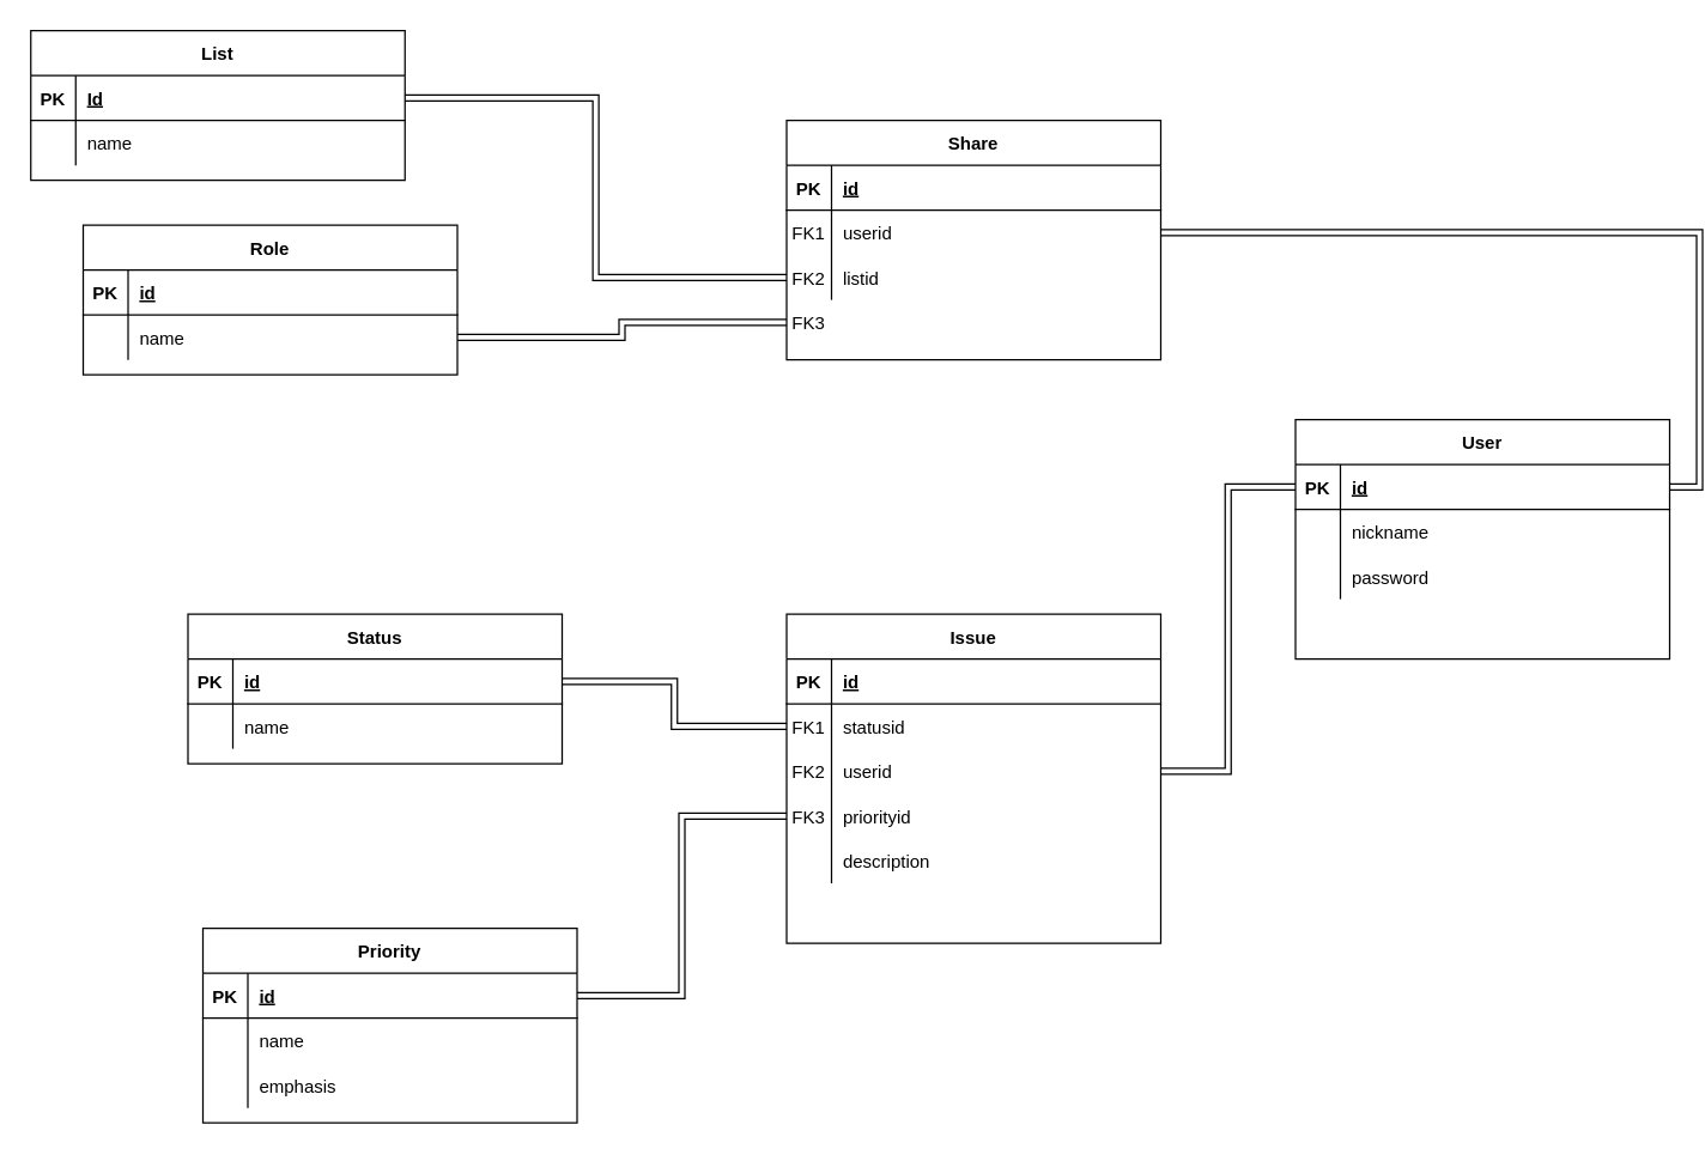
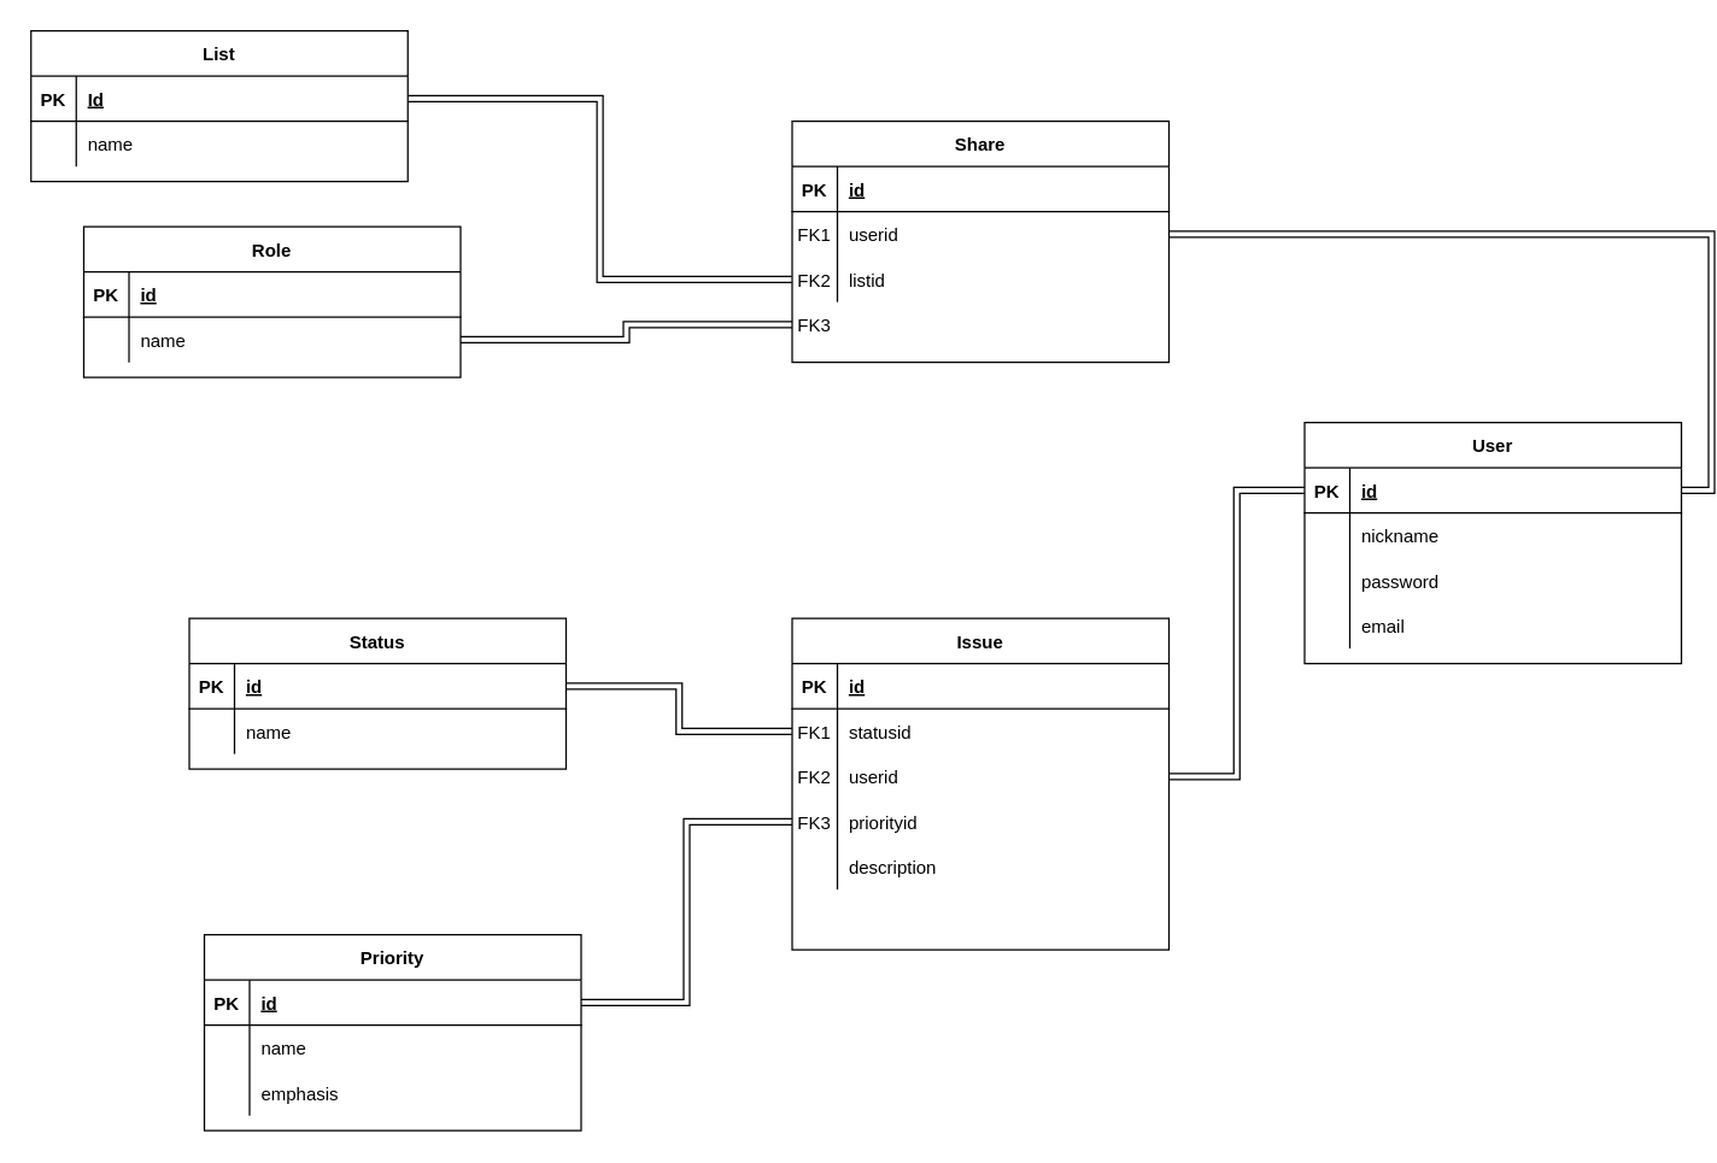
  <mxCell id="0" />
  <mxCell id="1" parent="0" />
  <mxCell id="2" value="Issue" style="shape=table;startSize=30;container=1;collapsible=1;childLayout=tableLayout;fixedRows=1;rowLines=0;fontStyle=1;align=center;resizeLast=1;" parent="1" vertex="1"><mxGeometry x="525" y="410" width="250" height="220" as="geometry" /></mxCell>
  <mxCell id="3" value="" style="shape=partialRectangle;collapsible=0;dropTarget=0;pointerEvents=0;fillColor=none;points=[[0,0.5],[1,0.5]];portConstraint=eastwest;top=0;left=0;right=0;bottom=1;" parent="2" vertex="1"><mxGeometry y="30" width="250" height="30" as="geometry" /></mxCell>
  <mxCell id="4" value="PK" style="shape=partialRectangle;overflow=hidden;connectable=0;fillColor=none;top=0;left=0;bottom=0;right=0;fontStyle=1;" parent="3" vertex="1"><mxGeometry width="30" height="30" as="geometry" /></mxCell>
  <mxCell id="5" value="id" style="shape=partialRectangle;overflow=hidden;connectable=0;fillColor=none;top=0;left=0;bottom=0;right=0;align=left;spacingLeft=6;fontStyle=5;" parent="3" vertex="1"><mxGeometry x="30" width="220" height="30" as="geometry" /></mxCell>
  <mxCell id="6" value="" style="shape=partialRectangle;collapsible=0;dropTarget=0;pointerEvents=0;fillColor=none;points=[[0,0.5],[1,0.5]];portConstraint=eastwest;top=0;left=0;right=0;bottom=0;" parent="2" vertex="1"><mxGeometry y="60" width="250" height="30" as="geometry" /></mxCell>
  <mxCell id="7" value="FK1" style="shape=partialRectangle;overflow=hidden;connectable=0;fillColor=none;top=0;left=0;bottom=0;right=0;" parent="6" vertex="1"><mxGeometry width="30" height="30" as="geometry" /></mxCell>
  <mxCell id="8" value="statusid" style="shape=partialRectangle;overflow=hidden;connectable=0;fillColor=none;top=0;left=0;bottom=0;right=0;align=left;spacingLeft=6;" parent="6" vertex="1"><mxGeometry x="30" width="220" height="30" as="geometry" /></mxCell>
  <mxCell id="9" value="" style="shape=partialRectangle;collapsible=0;dropTarget=0;pointerEvents=0;fillColor=none;points=[[0,0.5],[1,0.5]];portConstraint=eastwest;top=0;left=0;right=0;bottom=0;" vertex="1" parent="2"><mxGeometry y="90" width="250" height="30" as="geometry" /></mxCell>
  <mxCell id="10" value="FK2" style="shape=partialRectangle;overflow=hidden;connectable=0;fillColor=none;top=0;left=0;bottom=0;right=0;" vertex="1" parent="9"><mxGeometry width="30" height="30" as="geometry" /></mxCell>
  <mxCell id="11" value="userid" style="shape=partialRectangle;overflow=hidden;connectable=0;fillColor=none;top=0;left=0;bottom=0;right=0;align=left;spacingLeft=6;" vertex="1" parent="9"><mxGeometry x="30" width="220" height="30" as="geometry" /></mxCell>
  <mxCell id="12" value="" style="shape=partialRectangle;collapsible=0;dropTarget=0;pointerEvents=0;fillColor=none;points=[[0,0.5],[1,0.5]];portConstraint=eastwest;top=0;left=0;right=0;bottom=0;" parent="2" vertex="1"><mxGeometry y="120" width="250" height="30" as="geometry" /></mxCell>
  <mxCell id="13" value="FK3" style="shape=partialRectangle;overflow=hidden;connectable=0;fillColor=none;top=0;left=0;bottom=0;right=0;" parent="12" vertex="1"><mxGeometry width="30" height="30" as="geometry" /></mxCell>
  <mxCell id="14" value="priorityid" style="shape=partialRectangle;overflow=hidden;connectable=0;fillColor=none;top=0;left=0;bottom=0;right=0;align=left;spacingLeft=6;" parent="12" vertex="1"><mxGeometry x="30" width="220" height="30" as="geometry" /></mxCell>
  <mxCell id="15" value="" style="shape=partialRectangle;collapsible=0;dropTarget=0;pointerEvents=0;fillColor=none;points=[[0,0.5],[1,0.5]];portConstraint=eastwest;top=0;left=0;right=0;bottom=0;" vertex="1" parent="2"><mxGeometry y="150" width="250" height="30" as="geometry" /></mxCell>
  <mxCell id="16" value="" style="shape=partialRectangle;overflow=hidden;connectable=0;fillColor=none;top=0;left=0;bottom=0;right=0;" vertex="1" parent="15"><mxGeometry width="30" height="30" as="geometry" /></mxCell>
  <mxCell id="17" value="description" style="shape=partialRectangle;overflow=hidden;connectable=0;fillColor=none;top=0;left=0;bottom=0;right=0;align=left;spacingLeft=6;" vertex="1" parent="15"><mxGeometry x="30" width="220" height="30" as="geometry" /></mxCell>
  <mxCell id="18" value="" style="shape=partialRectangle;collapsible=0;dropTarget=0;pointerEvents=0;fillColor=none;points=[[0,0.5],[1,0.5]];portConstraint=eastwest;top=0;left=0;right=0;bottom=0;" vertex="1" parent="2"><mxGeometry y="180" width="250" height="30" as="geometry" /></mxCell>
  <mxCell id="19" value="" style="shape=partialRectangle;overflow=hidden;connectable=0;fillColor=none;top=0;left=0;bottom=0;right=0;" vertex="1" parent="18"><mxGeometry width="30" height="30" as="geometry" /></mxCell>
  <mxCell id="20" value="User" style="shape=table;startSize=30;container=1;collapsible=1;childLayout=tableLayout;fixedRows=1;rowLines=0;fontStyle=1;align=center;resizeLast=1;" parent="1" vertex="1"><mxGeometry x="865" y="280" width="250" height="160" as="geometry" /></mxCell>
  <mxCell id="21" value="" style="shape=partialRectangle;collapsible=0;dropTarget=0;pointerEvents=0;fillColor=none;points=[[0,0.5],[1,0.5]];portConstraint=eastwest;top=0;left=0;right=0;bottom=1;" parent="20" vertex="1"><mxGeometry y="30" width="250" height="30" as="geometry" /></mxCell>
  <mxCell id="22" value="PK" style="shape=partialRectangle;overflow=hidden;connectable=0;fillColor=none;top=0;left=0;bottom=0;right=0;fontStyle=1;" parent="21" vertex="1"><mxGeometry width="30" height="30" as="geometry" /></mxCell>
  <mxCell id="23" value="id" style="shape=partialRectangle;overflow=hidden;connectable=0;fillColor=none;top=0;left=0;bottom=0;right=0;align=left;spacingLeft=6;fontStyle=5;" parent="21" vertex="1"><mxGeometry x="30" width="220" height="30" as="geometry" /></mxCell>
  <mxCell id="24" value="" style="shape=partialRectangle;collapsible=0;dropTarget=0;pointerEvents=0;fillColor=none;points=[[0,0.5],[1,0.5]];portConstraint=eastwest;top=0;left=0;right=0;bottom=0;" parent="20" vertex="1"><mxGeometry y="60" width="250" height="30" as="geometry" /></mxCell>
  <mxCell id="25" value="" style="shape=partialRectangle;overflow=hidden;connectable=0;fillColor=none;top=0;left=0;bottom=0;right=0;" parent="24" vertex="1"><mxGeometry width="30" height="30" as="geometry" /></mxCell>
  <mxCell id="26" value="nickname" style="shape=partialRectangle;overflow=hidden;connectable=0;fillColor=none;top=0;left=0;bottom=0;right=0;align=left;spacingLeft=6;" parent="24" vertex="1"><mxGeometry x="30" width="220" height="30" as="geometry" /></mxCell>
  <mxCell id="27" value="" style="shape=partialRectangle;collapsible=0;dropTarget=0;pointerEvents=0;fillColor=none;points=[[0,0.5],[1,0.5]];portConstraint=eastwest;top=0;left=0;right=0;bottom=0;" vertex="1" parent="20"><mxGeometry y="90" width="250" height="30" as="geometry" /></mxCell>
  <mxCell id="28" value="" style="shape=partialRectangle;overflow=hidden;connectable=0;fillColor=none;top=0;left=0;bottom=0;right=0;" vertex="1" parent="27"><mxGeometry width="30" height="30" as="geometry" /></mxCell>
  <mxCell id="29" value="password" style="shape=partialRectangle;overflow=hidden;connectable=0;fillColor=none;top=0;left=0;bottom=0;right=0;align=left;spacingLeft=6;" vertex="1" parent="27"><mxGeometry x="30" width="220" height="30" as="geometry" /></mxCell>
  <mxCell id="30" value="" style="shape=partialRectangle;collapsible=0;dropTarget=0;pointerEvents=0;fillColor=none;points=[[0,0.5],[1,0.5]];portConstraint=eastwest;top=0;left=0;right=0;bottom=0;" vertex="1" parent="20"><mxGeometry y="120" width="250" height="30" as="geometry" /></mxCell>
  <mxCell id="31" value="" style="shape=partialRectangle;overflow=hidden;connectable=0;fillColor=none;top=0;left=0;bottom=0;right=0;" vertex="1" parent="30"><mxGeometry width="30" height="30" as="geometry" /></mxCell>
+ <mxCell id="32" value="email" style="shape=partialRectangle;overflow=hidden;connectable=0;fillColor=none;top=0;left=0;bottom=0;right=0;align=left;spacingLeft=6;" vertex="1" parent="30"><mxGeometry x="30" width="220" height="30" as="geometry" /></mxCell>
  <mxCell id="33" value="Priority" style="shape=table;startSize=30;container=1;collapsible=1;childLayout=tableLayout;fixedRows=1;rowLines=0;fontStyle=1;align=center;resizeLast=1;" vertex="1" parent="1"><mxGeometry x="135" y="620" width="250" height="130" as="geometry" /></mxCell>
  <mxCell id="34" value="" style="shape=partialRectangle;collapsible=0;dropTarget=0;pointerEvents=0;fillColor=none;points=[[0,0.5],[1,0.5]];portConstraint=eastwest;top=0;left=0;right=0;bottom=1;" vertex="1" parent="33"><mxGeometry y="30" width="250" height="30" as="geometry" /></mxCell>
  <mxCell id="35" value="PK" style="shape=partialRectangle;overflow=hidden;connectable=0;fillColor=none;top=0;left=0;bottom=0;right=0;fontStyle=1;" vertex="1" parent="34"><mxGeometry width="30" height="30" as="geometry" /></mxCell>
  <mxCell id="36" value="id" style="shape=partialRectangle;overflow=hidden;connectable=0;fillColor=none;top=0;left=0;bottom=0;right=0;align=left;spacingLeft=6;fontStyle=5;" vertex="1" parent="34"><mxGeometry x="30" width="220" height="30" as="geometry" /></mxCell>
  <mxCell id="37" value="" style="shape=partialRectangle;collapsible=0;dropTarget=0;pointerEvents=0;fillColor=none;points=[[0,0.5],[1,0.5]];portConstraint=eastwest;top=0;left=0;right=0;bottom=0;" vertex="1" parent="33"><mxGeometry y="60" width="250" height="30" as="geometry" /></mxCell>
  <mxCell id="38" value="" style="shape=partialRectangle;overflow=hidden;connectable=0;fillColor=none;top=0;left=0;bottom=0;right=0;" vertex="1" parent="37"><mxGeometry width="30" height="30" as="geometry" /></mxCell>
  <mxCell id="39" value="name" style="shape=partialRectangle;overflow=hidden;connectable=0;fillColor=none;top=0;left=0;bottom=0;right=0;align=left;spacingLeft=6;" vertex="1" parent="37"><mxGeometry x="30" width="220" height="30" as="geometry" /></mxCell>
  <mxCell id="40" value="" style="shape=partialRectangle;collapsible=0;dropTarget=0;pointerEvents=0;fillColor=none;points=[[0,0.5],[1,0.5]];portConstraint=eastwest;top=0;left=0;right=0;bottom=0;" vertex="1" parent="33"><mxGeometry y="90" width="250" height="30" as="geometry" /></mxCell>
  <mxCell id="41" value="" style="shape=partialRectangle;overflow=hidden;connectable=0;fillColor=none;top=0;left=0;bottom=0;right=0;" vertex="1" parent="40"><mxGeometry width="30" height="30" as="geometry" /></mxCell>
  <mxCell id="42" value="emphasis" style="shape=partialRectangle;overflow=hidden;connectable=0;fillColor=none;top=0;left=0;bottom=0;right=0;align=left;spacingLeft=6;" vertex="1" parent="40"><mxGeometry x="30" width="220" height="30" as="geometry" /></mxCell>
  <mxCell id="43" value="Role" style="shape=table;startSize=30;container=1;collapsible=1;childLayout=tableLayout;fixedRows=1;rowLines=0;fontStyle=1;align=center;resizeLast=1;" vertex="1" parent="1"><mxGeometry x="55" y="150" width="250" height="100" as="geometry" /></mxCell>
  <mxCell id="44" value="" style="shape=partialRectangle;collapsible=0;dropTarget=0;pointerEvents=0;fillColor=none;points=[[0,0.5],[1,0.5]];portConstraint=eastwest;top=0;left=0;right=0;bottom=1;" vertex="1" parent="43"><mxGeometry y="30" width="250" height="30" as="geometry" /></mxCell>
  <mxCell id="45" value="PK" style="shape=partialRectangle;overflow=hidden;connectable=0;fillColor=none;top=0;left=0;bottom=0;right=0;fontStyle=1;" vertex="1" parent="44"><mxGeometry width="30" height="30" as="geometry" /></mxCell>
  <mxCell id="46" value="id" style="shape=partialRectangle;overflow=hidden;connectable=0;fillColor=none;top=0;left=0;bottom=0;right=0;align=left;spacingLeft=6;fontStyle=5;" vertex="1" parent="44"><mxGeometry x="30" width="220" height="30" as="geometry" /></mxCell>
  <mxCell id="47" value="" style="shape=partialRectangle;collapsible=0;dropTarget=0;pointerEvents=0;fillColor=none;points=[[0,0.5],[1,0.5]];portConstraint=eastwest;top=0;left=0;right=0;bottom=0;" vertex="1" parent="43"><mxGeometry y="60" width="250" height="30" as="geometry" /></mxCell>
  <mxCell id="48" value="" style="shape=partialRectangle;overflow=hidden;connectable=0;fillColor=none;top=0;left=0;bottom=0;right=0;" vertex="1" parent="47"><mxGeometry width="30" height="30" as="geometry" /></mxCell>
  <mxCell id="49" value="name" style="shape=partialRectangle;overflow=hidden;connectable=0;fillColor=none;top=0;left=0;bottom=0;right=0;align=left;spacingLeft=6;" vertex="1" parent="47"><mxGeometry x="30" width="220" height="30" as="geometry" /></mxCell>
  <mxCell id="50" value="List" style="shape=table;startSize=30;container=1;collapsible=1;childLayout=tableLayout;fixedRows=1;rowLines=0;fontStyle=1;align=center;resizeLast=1;" vertex="1" parent="1"><mxGeometry x="20" y="20" width="250" height="100" as="geometry" /></mxCell>
  <mxCell id="51" value="" style="shape=partialRectangle;collapsible=0;dropTarget=0;pointerEvents=0;fillColor=none;points=[[0,0.5],[1,0.5]];portConstraint=eastwest;top=0;left=0;right=0;bottom=1;" vertex="1" parent="50"><mxGeometry y="30" width="250" height="30" as="geometry" /></mxCell>
  <mxCell id="52" value="PK" style="shape=partialRectangle;overflow=hidden;connectable=0;fillColor=none;top=0;left=0;bottom=0;right=0;fontStyle=1;" vertex="1" parent="51"><mxGeometry width="30" height="30" as="geometry" /></mxCell>
  <mxCell id="53" value="Id" style="shape=partialRectangle;overflow=hidden;connectable=0;fillColor=none;top=0;left=0;bottom=0;right=0;align=left;spacingLeft=6;fontStyle=5;" vertex="1" parent="51"><mxGeometry x="30" width="220" height="30" as="geometry" /></mxCell>
  <mxCell id="54" value="" style="shape=partialRectangle;collapsible=0;dropTarget=0;pointerEvents=0;fillColor=none;points=[[0,0.5],[1,0.5]];portConstraint=eastwest;top=0;left=0;right=0;bottom=0;" vertex="1" parent="50"><mxGeometry y="60" width="250" height="30" as="geometry" /></mxCell>
  <mxCell id="55" value="" style="shape=partialRectangle;overflow=hidden;connectable=0;fillColor=none;top=0;left=0;bottom=0;right=0;" vertex="1" parent="54"><mxGeometry width="30" height="30" as="geometry" /></mxCell>
  <mxCell id="56" value="name" style="shape=partialRectangle;overflow=hidden;connectable=0;fillColor=none;top=0;left=0;bottom=0;right=0;align=left;spacingLeft=6;" vertex="1" parent="54"><mxGeometry x="30" width="220" height="30" as="geometry" /></mxCell>
  <mxCell id="57" value="Share" style="shape=table;startSize=30;container=1;collapsible=1;childLayout=tableLayout;fixedRows=1;rowLines=0;fontStyle=1;align=center;resizeLast=1;" vertex="1" parent="1"><mxGeometry x="525" y="80" width="250" height="160" as="geometry" /></mxCell>
  <mxCell id="58" value="" style="shape=partialRectangle;collapsible=0;dropTarget=0;pointerEvents=0;fillColor=none;points=[[0,0.5],[1,0.5]];portConstraint=eastwest;top=0;left=0;right=0;bottom=1;" vertex="1" parent="57"><mxGeometry y="30" width="250" height="30" as="geometry" /></mxCell>
  <mxCell id="59" value="PK" style="shape=partialRectangle;overflow=hidden;connectable=0;fillColor=none;top=0;left=0;bottom=0;right=0;fontStyle=1;" vertex="1" parent="58"><mxGeometry width="30" height="30" as="geometry" /></mxCell>
  <mxCell id="60" value="id" style="shape=partialRectangle;overflow=hidden;connectable=0;fillColor=none;top=0;left=0;bottom=0;right=0;align=left;spacingLeft=6;fontStyle=5;" vertex="1" parent="58"><mxGeometry x="30" width="220" height="30" as="geometry" /></mxCell>
  <mxCell id="61" value="" style="shape=partialRectangle;collapsible=0;dropTarget=0;pointerEvents=0;fillColor=none;points=[[0,0.5],[1,0.5]];portConstraint=eastwest;top=0;left=0;right=0;bottom=0;" vertex="1" parent="57"><mxGeometry y="60" width="250" height="30" as="geometry" /></mxCell>
  <mxCell id="62" value="FK1" style="shape=partialRectangle;overflow=hidden;connectable=0;fillColor=none;top=0;left=0;bottom=0;right=0;" vertex="1" parent="61"><mxGeometry width="30" height="30" as="geometry" /></mxCell>
  <mxCell id="63" value="userid" style="shape=partialRectangle;overflow=hidden;connectable=0;fillColor=none;top=0;left=0;bottom=0;right=0;align=left;spacingLeft=6;" vertex="1" parent="61"><mxGeometry x="30" width="220" height="30" as="geometry" /></mxCell>
  <mxCell id="64" value="" style="shape=partialRectangle;collapsible=0;dropTarget=0;pointerEvents=0;fillColor=none;points=[[0,0.5],[1,0.5]];portConstraint=eastwest;top=0;left=0;right=0;bottom=0;" vertex="1" parent="57"><mxGeometry y="90" width="250" height="30" as="geometry" /></mxCell>
  <mxCell id="65" value="FK2" style="shape=partialRectangle;overflow=hidden;connectable=0;fillColor=none;top=0;left=0;bottom=0;right=0;" vertex="1" parent="64"><mxGeometry width="30" height="30" as="geometry" /></mxCell>
  <mxCell id="66" value="listid" style="shape=partialRectangle;overflow=hidden;connectable=0;fillColor=none;top=0;left=0;bottom=0;right=0;align=left;spacingLeft=6;" vertex="1" parent="64"><mxGeometry x="30" width="220" height="30" as="geometry" /></mxCell>
  <mxCell id="67" value="" style="shape=partialRectangle;collapsible=0;dropTarget=0;pointerEvents=0;fillColor=none;points=[[0,0.5],[1,0.5]];portConstraint=eastwest;top=0;left=0;right=0;bottom=0;" vertex="1" parent="57"><mxGeometry y="120" width="250" height="30" as="geometry" /></mxCell>
  <mxCell id="68" value="FK3" style="shape=partialRectangle;overflow=hidden;connectable=0;fillColor=none;top=0;left=0;bottom=0;right=0;" vertex="1" parent="67"><mxGeometry width="30" height="30" as="geometry" /></mxCell>
  <mxCell id="69" value="Status" style="shape=table;startSize=30;container=1;collapsible=1;childLayout=tableLayout;fixedRows=1;rowLines=0;fontStyle=1;align=center;resizeLast=1;" vertex="1" parent="1"><mxGeometry x="125" y="410" width="250" height="100" as="geometry" /></mxCell>
  <mxCell id="70" value="" style="shape=partialRectangle;collapsible=0;dropTarget=0;pointerEvents=0;fillColor=none;points=[[0,0.5],[1,0.5]];portConstraint=eastwest;top=0;left=0;right=0;bottom=1;" vertex="1" parent="69"><mxGeometry y="30" width="250" height="30" as="geometry" /></mxCell>
  <mxCell id="71" value="PK" style="shape=partialRectangle;overflow=hidden;connectable=0;fillColor=none;top=0;left=0;bottom=0;right=0;fontStyle=1;" vertex="1" parent="70"><mxGeometry width="30" height="30" as="geometry" /></mxCell>
  <mxCell id="72" value="id" style="shape=partialRectangle;overflow=hidden;connectable=0;fillColor=none;top=0;left=0;bottom=0;right=0;align=left;spacingLeft=6;fontStyle=5;" vertex="1" parent="70"><mxGeometry x="30" width="220" height="30" as="geometry" /></mxCell>
  <mxCell id="73" value="" style="shape=partialRectangle;collapsible=0;dropTarget=0;pointerEvents=0;fillColor=none;points=[[0,0.5],[1,0.5]];portConstraint=eastwest;top=0;left=0;right=0;bottom=0;" vertex="1" parent="69"><mxGeometry y="60" width="250" height="30" as="geometry" /></mxCell>
  <mxCell id="74" value="" style="shape=partialRectangle;overflow=hidden;connectable=0;fillColor=none;top=0;left=0;bottom=0;right=0;" vertex="1" parent="73"><mxGeometry width="30" height="30" as="geometry" /></mxCell>
  <mxCell id="75" value="name" style="shape=partialRectangle;overflow=hidden;connectable=0;fillColor=none;top=0;left=0;bottom=0;right=0;align=left;spacingLeft=6;" vertex="1" parent="73"><mxGeometry x="30" width="220" height="30" as="geometry" /></mxCell>
  <mxCell id="76" style="edgeStyle=orthogonalEdgeStyle;rounded=0;orthogonalLoop=1;jettySize=auto;html=1;exitX=1;exitY=0.5;exitDx=0;exitDy=0;entryX=0;entryY=0.5;entryDx=0;entryDy=0;shape=link;" edge="1" parent="1" source="70" target="6"><mxGeometry relative="1" as="geometry" /></mxCell>
  <mxCell id="77" style="edgeStyle=orthogonalEdgeStyle;shape=link;rounded=0;orthogonalLoop=1;jettySize=auto;html=1;exitX=0;exitY=0.5;exitDx=0;exitDy=0;entryX=1;entryY=0.5;entryDx=0;entryDy=0;" edge="1" parent="1" source="12" target="34"><mxGeometry relative="1" as="geometry" /></mxCell>
  <mxCell id="78" style="edgeStyle=orthogonalEdgeStyle;shape=link;rounded=0;orthogonalLoop=1;jettySize=auto;html=1;exitX=1;exitY=0.5;exitDx=0;exitDy=0;entryX=0;entryY=0.5;entryDx=0;entryDy=0;" edge="1" parent="1" source="9" target="21"><mxGeometry relative="1" as="geometry" /></mxCell>
  <mxCell id="79" style="edgeStyle=orthogonalEdgeStyle;shape=link;rounded=0;orthogonalLoop=1;jettySize=auto;html=1;exitX=1;exitY=0.5;exitDx=0;exitDy=0;entryX=0;entryY=0.5;entryDx=0;entryDy=0;" edge="1" parent="1" source="47" target="67"><mxGeometry relative="1" as="geometry" /></mxCell>
  <mxCell id="80" style="edgeStyle=orthogonalEdgeStyle;shape=link;rounded=0;orthogonalLoop=1;jettySize=auto;html=1;exitX=1;exitY=0.5;exitDx=0;exitDy=0;entryX=0;entryY=0.5;entryDx=0;entryDy=0;" edge="1" parent="1" source="51" target="64"><mxGeometry relative="1" as="geometry" /></mxCell>
  <mxCell id="81" style="edgeStyle=orthogonalEdgeStyle;shape=link;rounded=0;orthogonalLoop=1;jettySize=auto;html=1;exitX=1;exitY=0.5;exitDx=0;exitDy=0;entryX=1;entryY=0.5;entryDx=0;entryDy=0;" edge="1" parent="1" source="61" target="21"><mxGeometry relative="1" as="geometry" /></mxCell>
